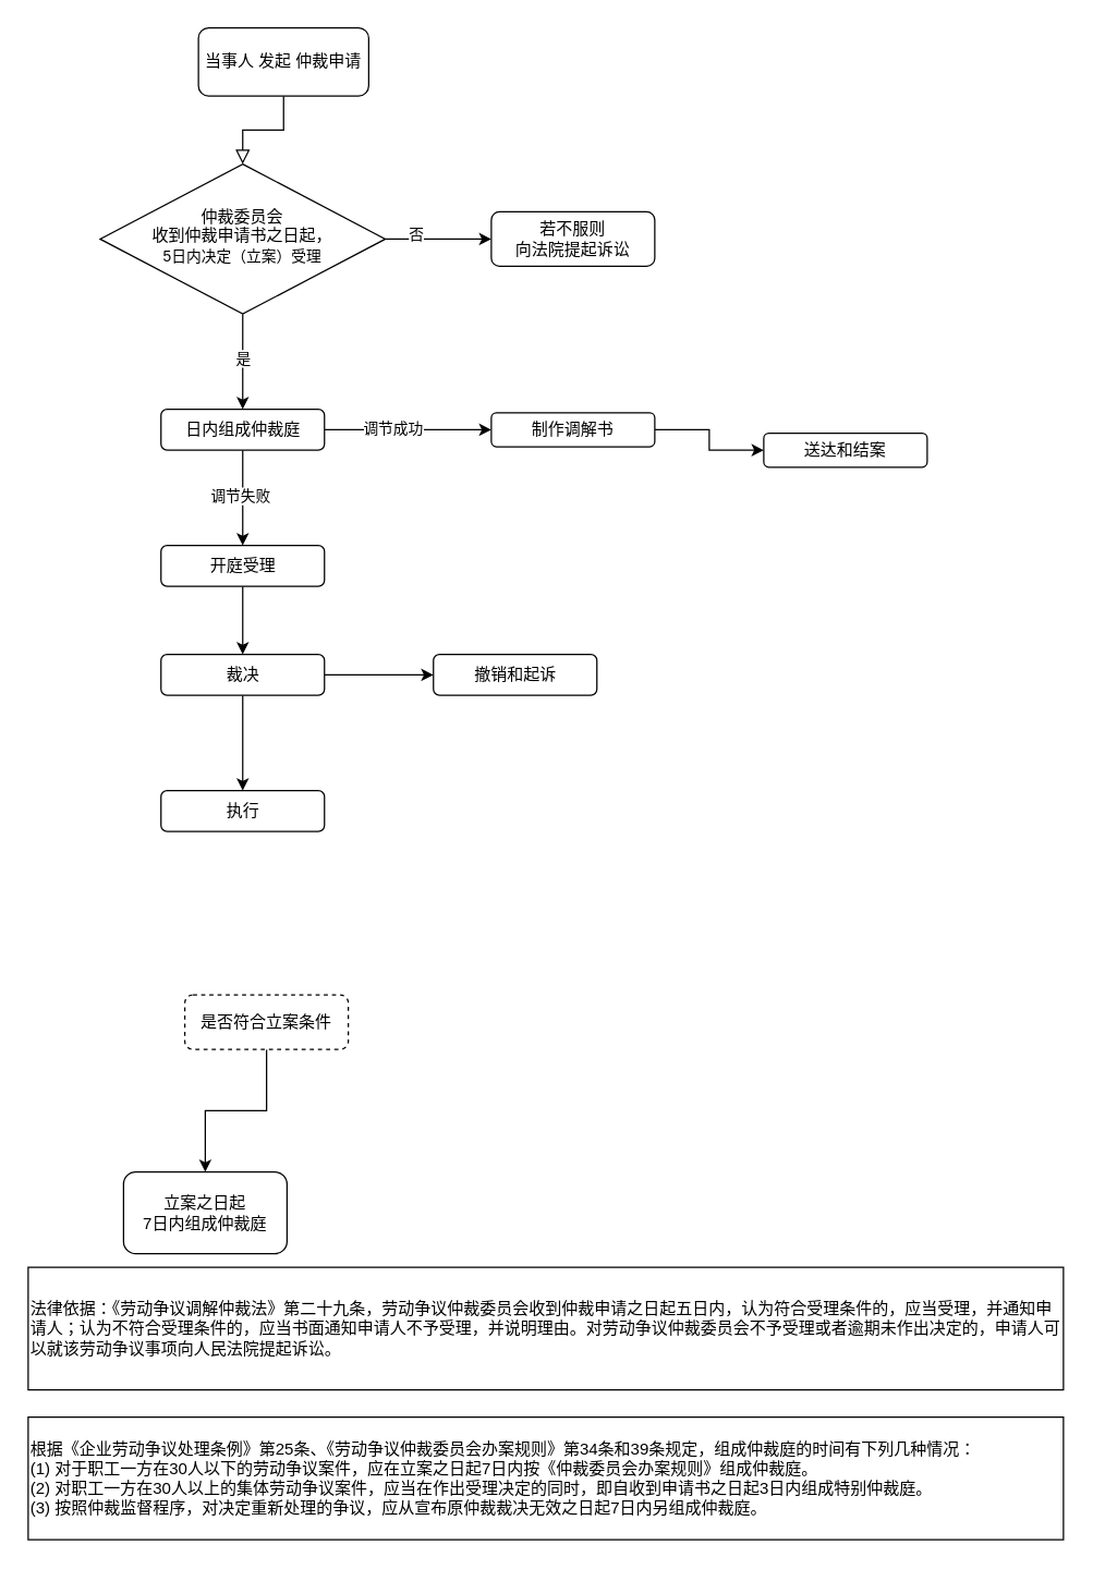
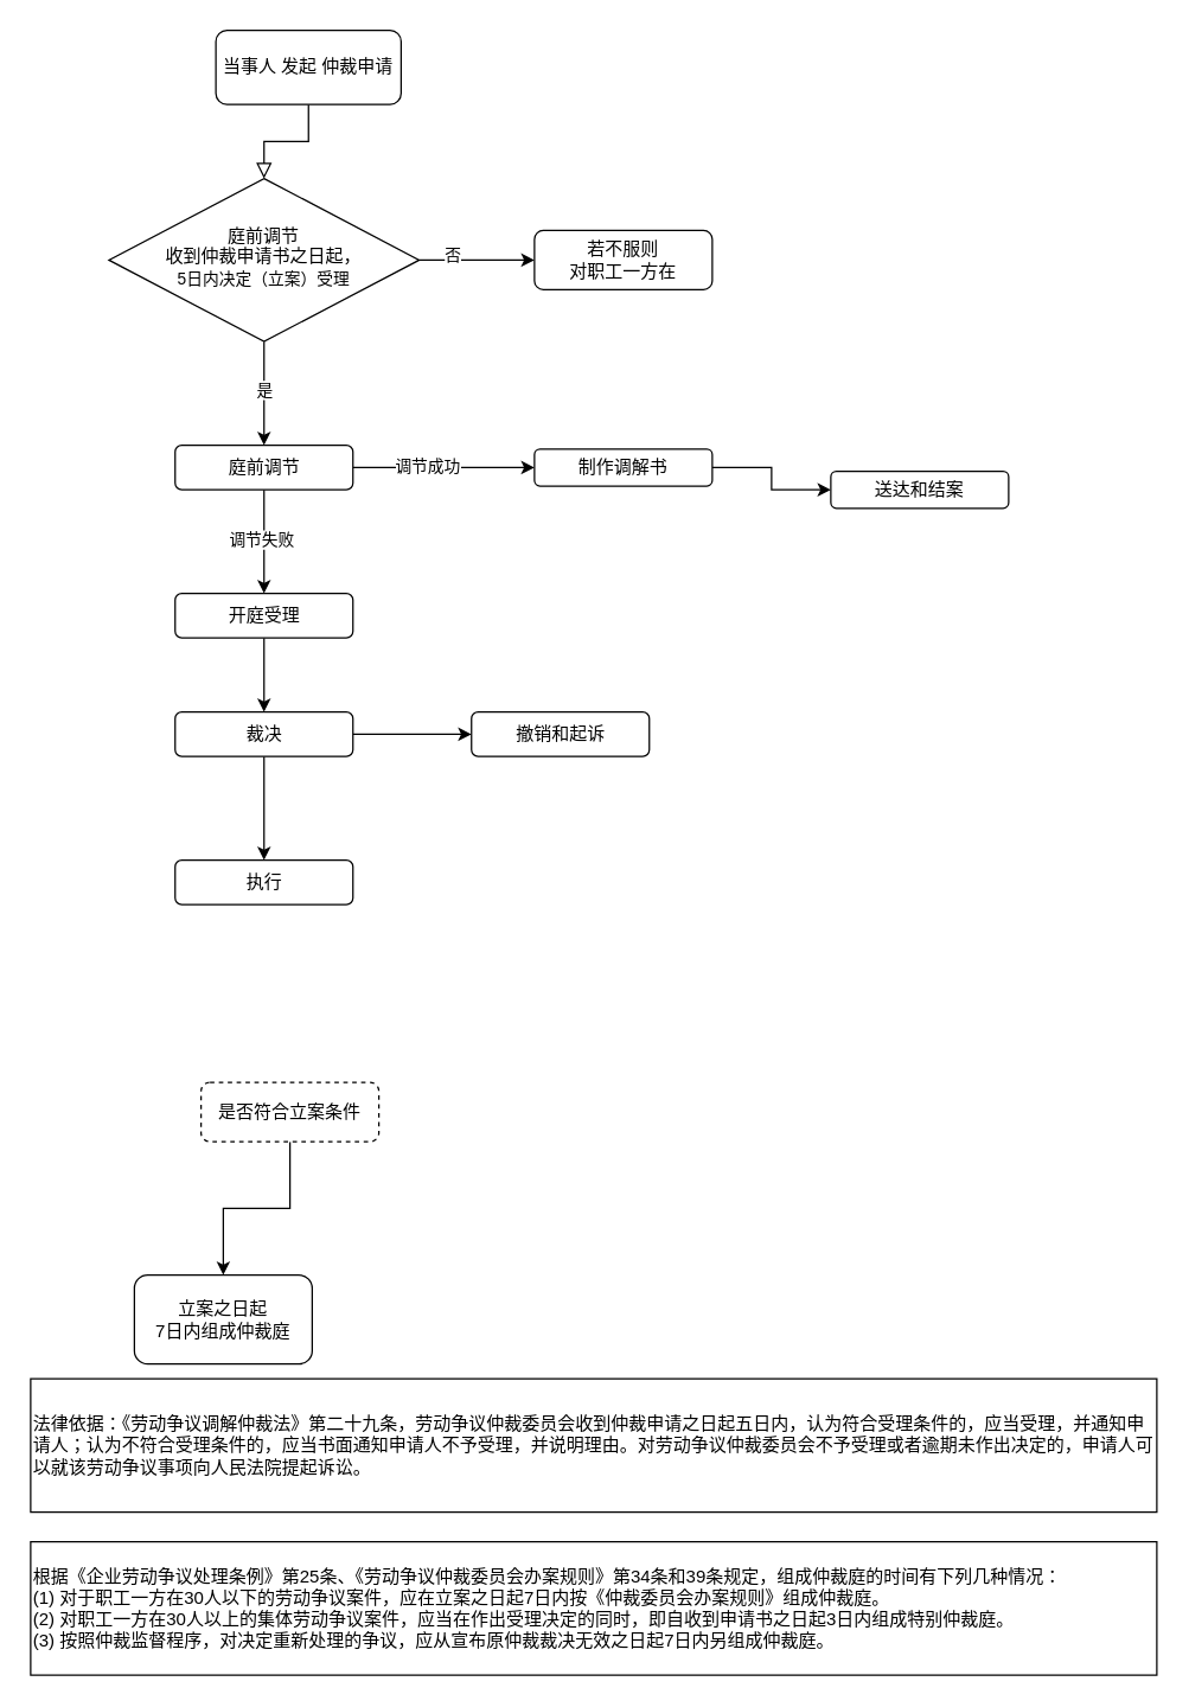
  <mxCell id="0" />
  <mxCell id="1" parent="0" />
  <mxCell id="2" value="" style="rounded=0;html=1;jettySize=auto;orthogonalLoop=1;fontSize=11;endArrow=block;endFill=0;endSize=8;strokeWidth=1;shadow=0;labelBackgroundColor=none;edgeStyle=orthogonalEdgeStyle;" parent="1" source="3" target="8" edge="1"><mxGeometry relative="1" as="geometry" /></mxCell>
  <mxCell id="3" value="当事人 发起&amp;nbsp;仲裁申请" style="rounded=1;whiteSpace=wrap;html=1;fontSize=12;glass=0;strokeWidth=1;shadow=0;" parent="1" vertex="1"><mxGeometry x="145" y="20" width="125" height="50" as="geometry" /></mxCell>
  <mxCell id="4" style="edgeStyle=orthogonalEdgeStyle;rounded=0;orthogonalLoop=1;jettySize=auto;html=1;entryX=0.5;entryY=0;entryDx=0;entryDy=0;" edge="1" parent="1" source="8"><mxGeometry relative="1" as="geometry"><mxPoint x="177.5" y="300" as="targetPoint" /></mxGeometry></mxCell>
  <mxCell id="5" value="是" style="edgeLabel;html=1;align=center;verticalAlign=middle;resizable=0;points=[];" vertex="1" connectable="0" parent="4"><mxGeometry x="-0.086" relative="1" as="geometry"><mxPoint as="offset" /></mxGeometry></mxCell>
  <mxCell id="6" style="edgeStyle=orthogonalEdgeStyle;rounded=0;orthogonalLoop=1;jettySize=auto;html=1;exitX=1;exitY=0.5;exitDx=0;exitDy=0;entryX=0;entryY=0.5;entryDx=0;entryDy=0;" edge="1" parent="1" source="8"><mxGeometry relative="1" as="geometry"><mxPoint x="360" y="175" as="targetPoint" /></mxGeometry></mxCell>
  <mxCell id="7" value="否" style="edgeLabel;html=1;align=center;verticalAlign=middle;resizable=0;points=[];" vertex="1" connectable="0" parent="6"><mxGeometry x="-0.429" y="4" relative="1" as="geometry"><mxPoint as="offset" /></mxGeometry></mxCell>
- <mxCell id="8" value="仲裁委员会&lt;br&gt;收到仲裁申请书之日起，&lt;br style=&quot;border-color: var(--border-color); font-size: 11px;&quot;&gt;&lt;span style=&quot;font-size: 11px; background-color: rgb(255, 255, 255);&quot;&gt;5日内决定（立案）受理&lt;/span&gt;" style="rhombus;whiteSpace=wrap;html=1;shadow=0;fontFamily=Helvetica;fontSize=12;align=center;strokeWidth=1;spacing=6;spacingTop=-4;" parent="1" vertex="1"><mxGeometry x="72.81" y="120" width="209.38" height="110" as="geometry" /></mxCell>
- <mxCell id="9" value="若不服则&lt;br&gt;向法院提起诉讼" style="rounded=1;whiteSpace=wrap;html=1;fontSize=12;glass=0;strokeWidth=1;shadow=0;" parent="1" vertex="1"><mxGeometry x="360" y="155" width="120" height="40" as="geometry" /></mxCell>
+ <mxCell id="8" value="庭前调节&lt;br&gt;收到仲裁申请书之日起，&lt;br style=&quot;border-color: var(--border-color); font-size: 11px;&quot;&gt;&lt;span style=&quot;font-size: 11px; background-color: rgb(255, 255, 255);&quot;&gt;5日内决定（立案）受理&lt;/span&gt;" style="rhombus;whiteSpace=wrap;html=1;shadow=0;fontFamily=Helvetica;fontSize=12;align=center;strokeWidth=1;spacing=6;spacingTop=-4;" parent="1" vertex="1"><mxGeometry x="72.81" y="120" width="209.38" height="110" as="geometry" /></mxCell>
+ <mxCell id="9" value="若不服则&lt;br&gt;对职工一方在" style="rounded=1;whiteSpace=wrap;html=1;fontSize=12;glass=0;strokeWidth=1;shadow=0;" parent="1" vertex="1"><mxGeometry x="360" y="155" width="120" height="40" as="geometry" /></mxCell>
  <mxCell id="10" style="edgeStyle=orthogonalEdgeStyle;rounded=0;orthogonalLoop=1;jettySize=auto;html=1;entryX=0.5;entryY=0;entryDx=0;entryDy=0;" edge="1" parent="1" source="11" target="14"><mxGeometry relative="1" as="geometry"><mxPoint x="198" y="740" as="targetPoint" /></mxGeometry></mxCell>
  <mxCell id="11" value="是否符合立案条件" style="rounded=1;whiteSpace=wrap;html=1;fontSize=12;glass=0;strokeWidth=1;shadow=0;dashed=1;" parent="1" vertex="1"><mxGeometry x="135" y="730" width="120" height="40" as="geometry" /></mxCell>
  <mxCell id="12" value="法律依据：《劳动争议调解仲裁法》第二十九条，劳动争议仲裁委员会收到仲裁申请之日起五日内，认为符合受理条件的，应当受理，并通知申请人；认为不符合受理条件的，应当书面通知申请人不予受理，并说明理由。对劳动争议仲裁委员会不予受理或者逾期未作出决定的，申请人可以就该劳动争议事项向人民法院提起诉讼。" style="whiteSpace=wrap;html=1;align=left;" vertex="1" parent="1"><mxGeometry x="20" y="930" width="760" height="90" as="geometry" /></mxCell>
  <mxCell id="13" value="&lt;div style=&quot;border-color: var(--border-color);&quot;&gt;根据《企业劳动争议处理条例》第25条、《劳动争议仲裁委员会办案规则》第34条和39条规定，组成仲裁庭的时间有下列几种情况：&lt;/div&gt;&lt;div style=&quot;border-color: var(--border-color);&quot;&gt;&lt;span style=&quot;background-color: initial;&quot;&gt;(1) 对于职工一方在30人以下的劳动争议案件，应在立案之日起7日内按《仲裁委员会办案规则》组成仲裁庭。&lt;/span&gt;&lt;/div&gt;&lt;div style=&quot;border-color: var(--border-color);&quot;&gt;&lt;span style=&quot;background-color: initial;&quot;&gt;(2) 对职工一方在30人以上的集体劳动争议案件，应当在作出受理决定的同时，即自收到申请书之日起3日内组成特别仲裁庭。&lt;/span&gt;&lt;/div&gt;&lt;div style=&quot;border-color: var(--border-color);&quot;&gt;&lt;span style=&quot;background-color: initial;&quot;&gt;(3) 按照仲裁监督程序，对决定重新处理的争议，应从宣布原仲裁裁决无效之日起7日内另组成仲裁庭。&lt;/span&gt;&lt;/div&gt;" style="whiteSpace=wrap;html=1;align=left;" vertex="1" parent="1"><mxGeometry x="20" y="1040" width="760" height="90" as="geometry" /></mxCell>
  <mxCell id="14" value="立案之日起&lt;br style=&quot;border-color: var(--border-color);&quot;&gt;7日内组成仲裁庭" style="rounded=1;whiteSpace=wrap;html=1;" vertex="1" parent="1"><mxGeometry x="90" y="860" width="120" height="60" as="geometry" /></mxCell>
  <mxCell id="15" value="" style="edgeStyle=orthogonalEdgeStyle;rounded=0;orthogonalLoop=1;jettySize=auto;html=1;" edge="1" parent="1" source="19" target="21"><mxGeometry relative="1" as="geometry" /></mxCell>
  <mxCell id="16" value="调节成功" style="edgeLabel;html=1;align=center;verticalAlign=middle;resizable=0;points=[];" vertex="1" connectable="0" parent="15"><mxGeometry x="-0.185" y="2" relative="1" as="geometry"><mxPoint as="offset" /></mxGeometry></mxCell>
  <mxCell id="17" value="" style="edgeStyle=orthogonalEdgeStyle;rounded=0;orthogonalLoop=1;jettySize=auto;html=1;" edge="1" parent="1" source="19" target="24"><mxGeometry relative="1" as="geometry" /></mxCell>
  <mxCell id="18" value="调节失败" style="edgeLabel;html=1;align=center;verticalAlign=middle;resizable=0;points=[];" vertex="1" connectable="0" parent="17"><mxGeometry x="-0.05" y="-2" relative="1" as="geometry"><mxPoint as="offset" /></mxGeometry></mxCell>
- <mxCell id="19" value="日内组成仲裁庭" style="rounded=1;whiteSpace=wrap;html=1;" vertex="1" parent="1"><mxGeometry x="117.5" y="300" width="120" height="30" as="geometry" /></mxCell>
+ <mxCell id="19" value="庭前调节" style="rounded=1;whiteSpace=wrap;html=1;" vertex="1" parent="1"><mxGeometry x="117.5" y="300" width="120" height="30" as="geometry" /></mxCell>
  <mxCell id="20" value="" style="edgeStyle=orthogonalEdgeStyle;rounded=0;orthogonalLoop=1;jettySize=auto;html=1;" edge="1" parent="1" source="21" target="22"><mxGeometry relative="1" as="geometry" /></mxCell>
  <mxCell id="21" value="制作调解书" style="whiteSpace=wrap;html=1;rounded=1;" vertex="1" parent="1"><mxGeometry x="360" y="302.5" width="120" height="25" as="geometry" /></mxCell>
  <mxCell id="22" value="送达和结案" style="whiteSpace=wrap;html=1;rounded=1;" vertex="1" parent="1"><mxGeometry x="560" y="317.5" width="120" height="25" as="geometry" /></mxCell>
  <mxCell id="23" value="" style="edgeStyle=orthogonalEdgeStyle;rounded=0;orthogonalLoop=1;jettySize=auto;html=1;" edge="1" parent="1" source="24" target="27"><mxGeometry relative="1" as="geometry" /></mxCell>
  <mxCell id="24" value="开庭受理" style="rounded=1;whiteSpace=wrap;html=1;" vertex="1" parent="1"><mxGeometry x="117.5" y="400" width="120" height="30" as="geometry" /></mxCell>
  <mxCell id="25" value="" style="edgeStyle=orthogonalEdgeStyle;rounded=0;orthogonalLoop=1;jettySize=auto;html=1;" edge="1" parent="1" source="27" target="28"><mxGeometry relative="1" as="geometry" /></mxCell>
  <mxCell id="26" value="" style="edgeStyle=orthogonalEdgeStyle;rounded=0;orthogonalLoop=1;jettySize=auto;html=1;" edge="1" parent="1" source="27" target="29"><mxGeometry relative="1" as="geometry" /></mxCell>
  <mxCell id="27" value="裁决" style="rounded=1;whiteSpace=wrap;html=1;" vertex="1" parent="1"><mxGeometry x="117.5" y="480" width="120" height="30" as="geometry" /></mxCell>
  <mxCell id="28" value="执行" style="rounded=1;whiteSpace=wrap;html=1;" vertex="1" parent="1"><mxGeometry x="117.5" y="580" width="120" height="30" as="geometry" /></mxCell>
  <mxCell id="29" value="撤销和起诉" style="rounded=1;whiteSpace=wrap;html=1;" vertex="1" parent="1"><mxGeometry x="317.5" y="480" width="120" height="30" as="geometry" /></mxCell>
